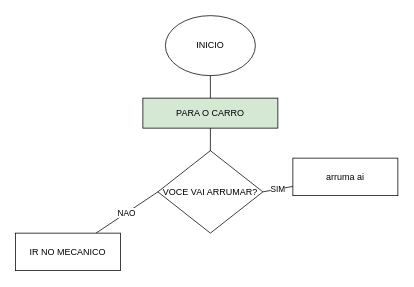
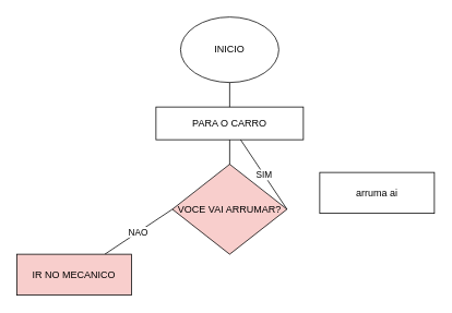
  <mxCell id="0" />
  <mxCell id="1" parent="0" />
  <mxCell id="2" value="INICIO" style="ellipse;whiteSpace=wrap;html=1;" vertex="1" parent="1"><mxGeometry x="220" y="20" width="120" height="80" as="geometry" /></mxCell>
  <mxCell id="3" value="" style="endArrow=none;html=1;rounded=0;entryX=0.5;entryY=1;entryDx=0;entryDy=0;" edge="1" parent="1" target="2"><mxGeometry width="50" height="50" relative="1" as="geometry"><mxPoint x="280" y="140" as="sourcePoint" /><mxPoint x="340" y="240" as="targetPoint" /></mxGeometry></mxCell>
- <mxCell id="4" value="PARA O CARRO" style="rounded=0;whiteSpace=wrap;html=1;fillColor=#d5e8d4;" vertex="1" parent="1"><mxGeometry x="190" y="130" width="180" height="40" as="geometry" /></mxCell>
+ <mxCell id="4" value="PARA O CARRO" style="rounded=0;whiteSpace=wrap;html=1;" vertex="1" parent="1"><mxGeometry x="190" y="130" width="180" height="40" as="geometry" /></mxCell>
  <mxCell id="5" value="" style="endArrow=none;html=1;rounded=0;entryX=0.5;entryY=1;entryDx=0;entryDy=0;" edge="1" parent="1" target="4"><mxGeometry width="50" height="50" relative="1" as="geometry"><mxPoint x="280" y="250" as="sourcePoint" /><mxPoint x="300" y="200" as="targetPoint" /></mxGeometry></mxCell>
- <mxCell id="6" value="VOCE VAI ARRUMAR?" style="rhombus;whiteSpace=wrap;html=1;" vertex="1" parent="1"><mxGeometry x="210" y="200" width="140" height="110" as="geometry" /></mxCell>
+ <mxCell id="6" value="VOCE VAI ARRUMAR?" style="rhombus;whiteSpace=wrap;html=1;fillColor=#f8cecc;" vertex="1" parent="1"><mxGeometry x="210" y="200" width="140" height="110" as="geometry" /></mxCell>
  <mxCell id="7" value="NAO" style="endArrow=none;html=1;rounded=0;exitX=0;exitY=0.5;exitDx=0;exitDy=0;" edge="1" parent="1" source="6" target="8"><mxGeometry width="50" height="50" relative="1" as="geometry"><mxPoint x="290" y="290" as="sourcePoint" /><mxPoint x="120" y="255" as="targetPoint" /></mxGeometry></mxCell>
- <mxCell id="8" value="IR NO MECANICO" style="rounded=0;whiteSpace=wrap;html=1;" vertex="1" parent="1"><mxGeometry x="20" y="310" width="140" height="50" as="geometry" /></mxCell>
- <mxCell id="9" value="SIM" style="endArrow=none;html=1;rounded=0;exitX=1;exitY=0.5;exitDx=0;exitDy=0;" edge="1" parent="1" target="10" source="6"><mxGeometry width="50" height="50" relative="1" as="geometry"><mxPoint x="590" y="255" as="sourcePoint" /><mxPoint x="500" y="255" as="targetPoint" /></mxGeometry></mxCell>
+ <mxCell id="8" value="IR NO MECANICO" style="rounded=0;whiteSpace=wrap;html=1;fillColor=#f8cecc;" vertex="1" parent="1"><mxGeometry x="20" y="310" width="140" height="50" as="geometry" /></mxCell>
+ <mxCell id="9" value="SIM" style="endArrow=none;html=1;rounded=0;exitX=1;exitY=0.5;exitDx=0;exitDy=0;" edge="1" parent="1" target="4" source="6"><mxGeometry width="50" height="50" relative="1" as="geometry"><mxPoint x="590" y="255" as="sourcePoint" /><mxPoint x="500" y="255" as="targetPoint" /></mxGeometry></mxCell>
  <mxCell id="10" value="arruma ai" style="rounded=0;whiteSpace=wrap;html=1;" vertex="1" parent="1"><mxGeometry x="390" y="210" width="140" height="50" as="geometry" /></mxCell>
